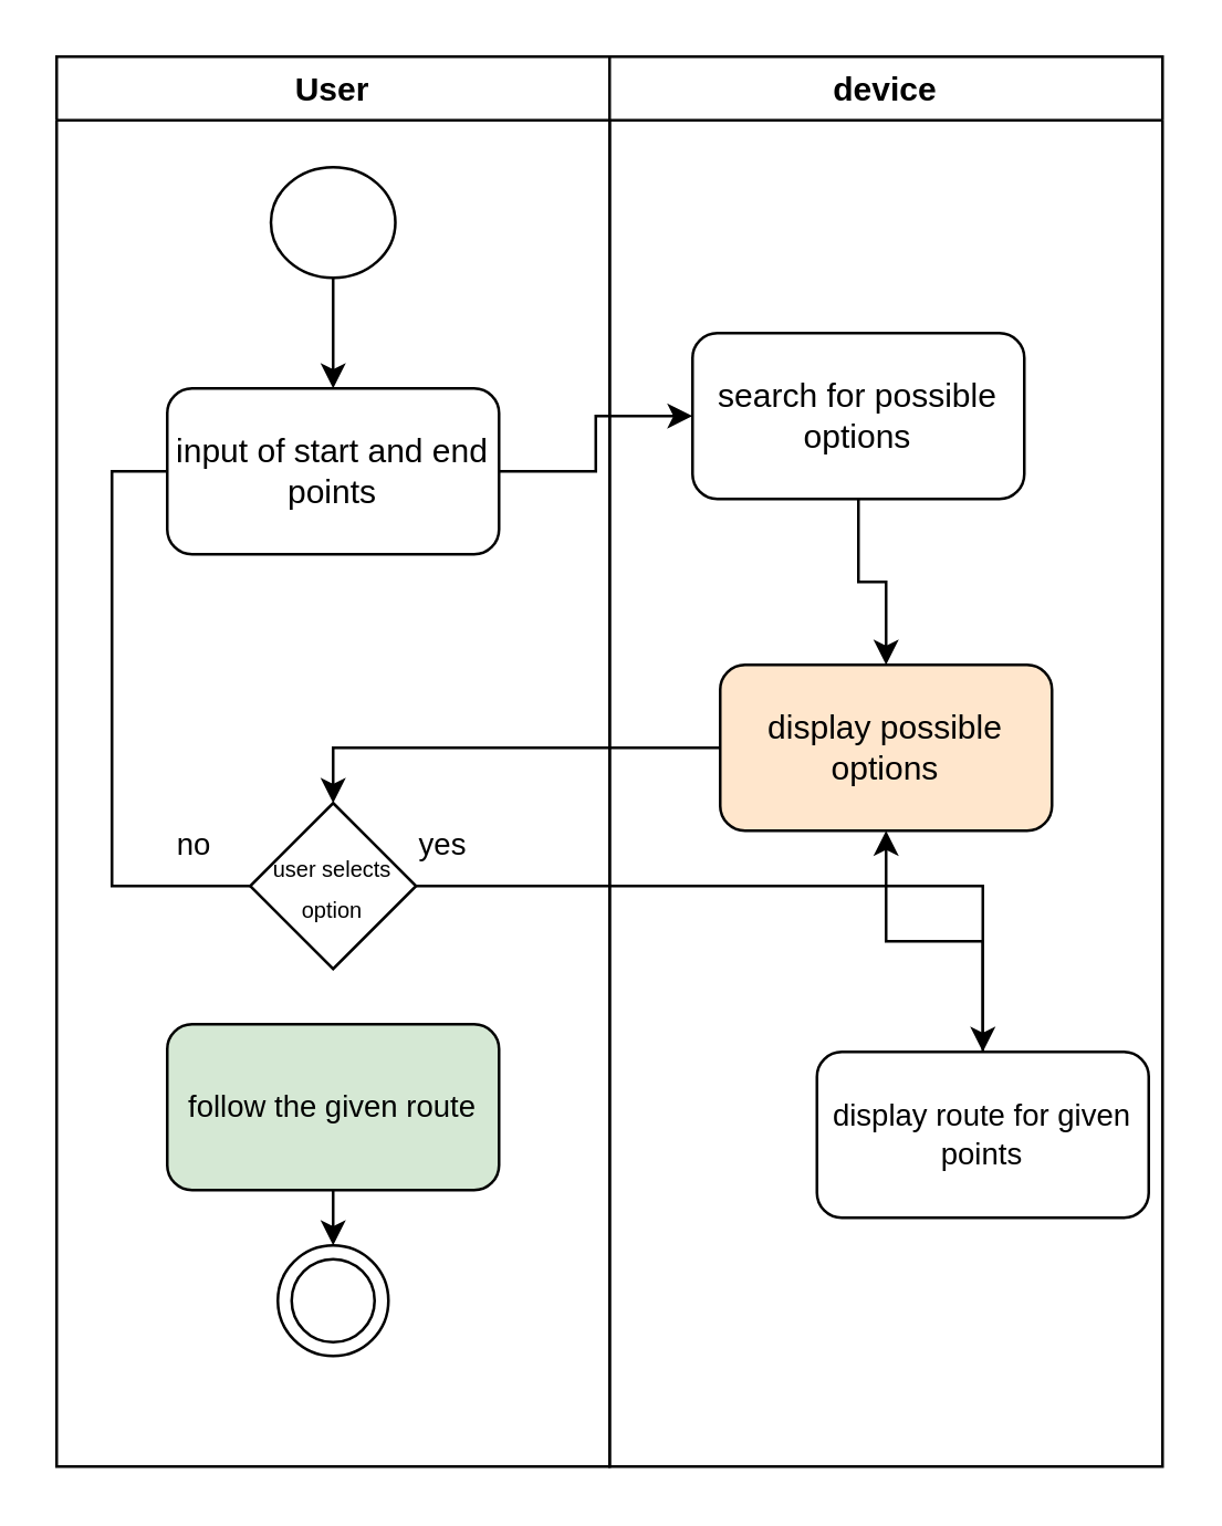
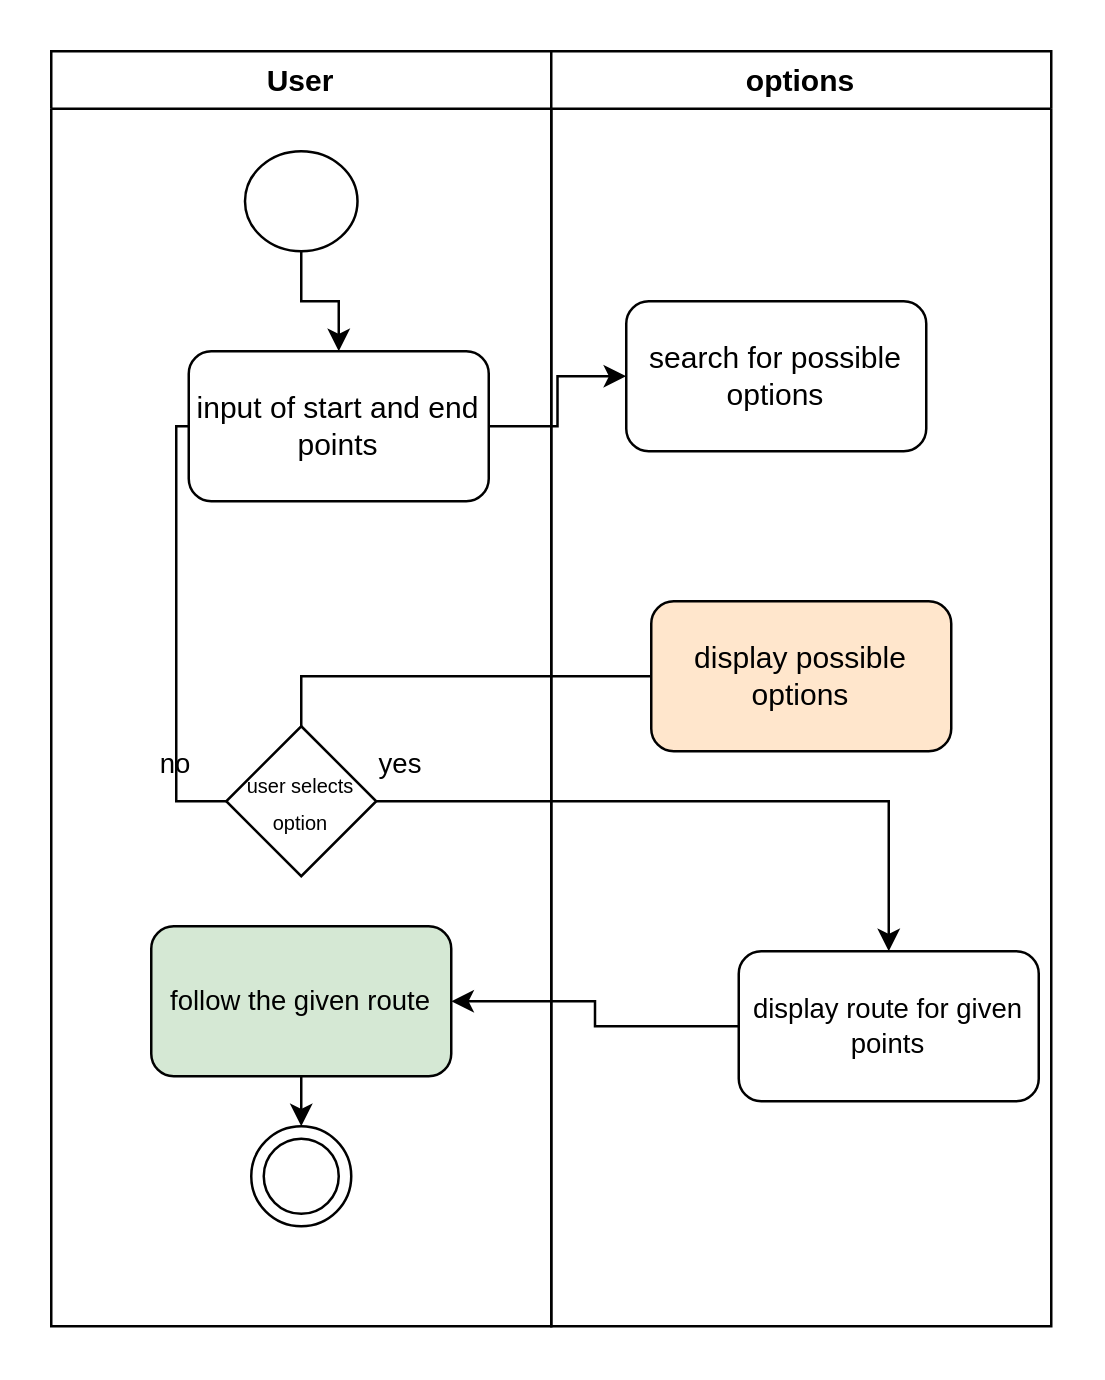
  <mxCell id="0" />
  <mxCell id="1" parent="0" />
  <mxCell id="2" value="User" style="swimlane;" vertex="1" parent="1"><mxGeometry x="20" y="20" width="200" height="510" as="geometry" /></mxCell>
  <mxCell id="3" style="edgeStyle=orthogonalEdgeStyle;rounded=0;orthogonalLoop=1;jettySize=auto;html=1;exitX=0.5;exitY=1;exitDx=0;exitDy=0;entryX=0.5;entryY=0;entryDx=0;entryDy=0;" edge="1" parent="2" source="4" target="5"><mxGeometry relative="1" as="geometry" /></mxCell>
  <mxCell id="4" value="" style="ellipse;whiteSpace=wrap;html=1;" vertex="1" parent="2"><mxGeometry x="77.5" y="40" width="45" height="40" as="geometry" /></mxCell>
- <mxCell id="5" value="input of start and end points" style="rounded=1;whiteSpace=wrap;html=1;" vertex="1" parent="2"><mxGeometry x="40" y="120" width="120" height="60" as="geometry" /></mxCell>
+ <mxCell id="5" value="input of start and end points" style="rounded=1;whiteSpace=wrap;html=1;" vertex="1" parent="2"><mxGeometry x="55" y="120" width="120" height="60" as="geometry" /></mxCell>
  <mxCell id="6" style="edgeStyle=orthogonalEdgeStyle;rounded=0;orthogonalLoop=1;jettySize=auto;html=1;exitX=0;exitY=0.5;exitDx=0;exitDy=0;entryX=0;entryY=0.5;entryDx=0;entryDy=0;fontSize=8;endArrow=none;" edge="1" parent="2" source="7" target="5"><mxGeometry relative="1" as="geometry" /></mxCell>
  <mxCell id="7" value="&lt;font style=&quot;font-size: 8px;&quot;&gt;user selects option&lt;/font&gt;" style="rhombus;whiteSpace=wrap;html=1;" vertex="1" parent="2"><mxGeometry x="70" y="270" width="60" height="60" as="geometry" /></mxCell>
  <mxCell id="8" value="&lt;font style=&quot;font-size: 11px;&quot;&gt;no&lt;/font&gt;" style="text;html=1;strokeColor=none;fillColor=none;align=center;verticalAlign=middle;whiteSpace=wrap;rounded=0;fontSize=8;" vertex="1" parent="2"><mxGeometry x="20" y="270" width="60" height="30" as="geometry" /></mxCell>
  <mxCell id="9" value="&lt;font style=&quot;font-size: 11px;&quot;&gt;yes&lt;/font&gt;" style="text;html=1;strokeColor=none;fillColor=none;align=center;verticalAlign=middle;whiteSpace=wrap;rounded=0;fontSize=8;" vertex="1" parent="2"><mxGeometry x="110" y="270" width="60" height="30" as="geometry" /></mxCell>
  <mxCell id="10" style="edgeStyle=orthogonalEdgeStyle;rounded=0;orthogonalLoop=1;jettySize=auto;html=1;exitX=0.5;exitY=1;exitDx=0;exitDy=0;entryX=0.5;entryY=0;entryDx=0;entryDy=0;fontSize=11;" edge="1" parent="2" source="11" target="13"><mxGeometry relative="1" as="geometry" /></mxCell>
  <mxCell id="11" value="follow the given route" style="rounded=1;whiteSpace=wrap;html=1;fontSize=11;fillColor=#d5e8d4;" vertex="1" parent="2"><mxGeometry x="40" y="350" width="120" height="60" as="geometry" /></mxCell>
  <mxCell id="12" value="" style="group" vertex="1" connectable="0" parent="2"><mxGeometry x="80" y="430" width="40" height="40" as="geometry" /></mxCell>
  <mxCell id="13" value="" style="ellipse;whiteSpace=wrap;html=1;fontSize=11;" vertex="1" parent="12"><mxGeometry width="40" height="40" as="geometry" /></mxCell>
  <mxCell id="14" value="" style="ellipse;whiteSpace=wrap;html=1;fontSize=11;" vertex="1" parent="12"><mxGeometry x="5" y="5" width="30" height="30" as="geometry" /></mxCell>
- <mxCell id="15" value="device" style="swimlane;" vertex="1" parent="1"><mxGeometry x="220" y="20" width="200" height="510" as="geometry" /></mxCell>
- <mxCell id="16" style="edgeStyle=orthogonalEdgeStyle;rounded=0;orthogonalLoop=1;jettySize=auto;html=1;exitX=0.5;exitY=1;exitDx=0;exitDy=0;entryX=0.5;entryY=0;entryDx=0;entryDy=0;fontSize=8;" edge="1" parent="15" source="17" target="18"><mxGeometry relative="1" as="geometry" /></mxCell>
+ <mxCell id="15" value="options" style="swimlane;" vertex="1" parent="1"><mxGeometry x="220" y="20" width="200" height="510" as="geometry" /></mxCell>
  <mxCell id="17" value="search for possible options" style="rounded=1;whiteSpace=wrap;html=1;" vertex="1" parent="15"><mxGeometry x="30" y="100" width="120" height="60" as="geometry" /></mxCell>
  <mxCell id="18" value="display possible options" style="rounded=1;whiteSpace=wrap;html=1;fillColor=#ffe6cc;" vertex="1" parent="15"><mxGeometry x="40" y="220" width="120" height="60" as="geometry" /></mxCell>
  <mxCell id="19" value="display route for given points" style="rounded=1;whiteSpace=wrap;html=1;fontSize=11;" vertex="1" parent="15"><mxGeometry x="75" y="360" width="120" height="60" as="geometry" /></mxCell>
- <mxCell id="20" style="edgeStyle=orthogonalEdgeStyle;rounded=0;orthogonalLoop=1;jettySize=auto;html=1;exitX=0;exitY=0.5;exitDx=0;exitDy=0;entryX=0.5;entryY=0;entryDx=0;entryDy=0;fontSize=8;" edge="1" parent="1" source="18" target="7"><mxGeometry relative="1" as="geometry" /></mxCell>
+ <mxCell id="20" style="edgeStyle=orthogonalEdgeStyle;rounded=0;orthogonalLoop=1;jettySize=auto;html=1;exitX=0;exitY=0.5;exitDx=0;exitDy=0;entryX=0.5;entryY=0;entryDx=0;entryDy=0;fontSize=8;endArrow=none;" edge="1" parent="1" source="18" target="7"><mxGeometry relative="1" as="geometry" /></mxCell>
  <mxCell id="21" style="edgeStyle=orthogonalEdgeStyle;rounded=0;orthogonalLoop=1;jettySize=auto;html=1;exitX=1;exitY=0.5;exitDx=0;exitDy=0;entryX=0;entryY=0.5;entryDx=0;entryDy=0;fontSize=8;" edge="1" parent="1" source="5" target="17"><mxGeometry relative="1" as="geometry" /></mxCell>
  <mxCell id="22" style="edgeStyle=orthogonalEdgeStyle;rounded=0;orthogonalLoop=1;jettySize=auto;html=1;exitX=1;exitY=0.5;exitDx=0;exitDy=0;entryX=0.5;entryY=0;entryDx=0;entryDy=0;fontSize=11;" edge="1" parent="1" source="7" target="19"><mxGeometry relative="1" as="geometry" /></mxCell>
- <mxCell id="23" style="edgeStyle=orthogonalEdgeStyle;rounded=0;orthogonalLoop=1;jettySize=auto;html=1;fontSize=11;" edge="1" parent="1" source="19" target="18"><mxGeometry relative="1" as="geometry" /></mxCell>
+ <mxCell id="23" style="edgeStyle=orthogonalEdgeStyle;rounded=0;orthogonalLoop=1;jettySize=auto;html=1;entryX=1;entryY=0.5;entryDx=0;entryDy=0;fontSize=11;" edge="1" parent="1" source="19" target="11"><mxGeometry relative="1" as="geometry" /></mxCell>
